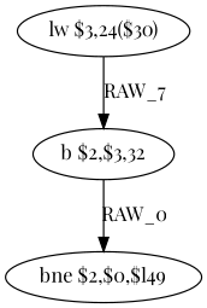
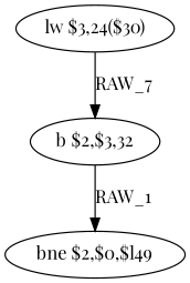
  digraph {
    fontname="Playfair Display"
    node [fontname="Playfair Display" shape=ellipse]
    edge [fontname="Playfair Display"]
    n1 [label="lw $3,24($30)"]
    n2 [label="b $2,$3,32"]
    n3 [label="bne $2,$0,$l49"]
    n1 -> n2 [label=RAW_7]
-   n2 -> n3 [label=RAW_0]
+   n2 -> n3 [label=RAW_1]
  }
